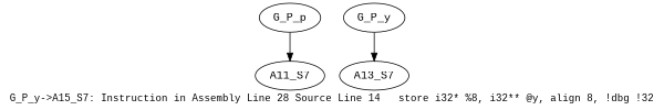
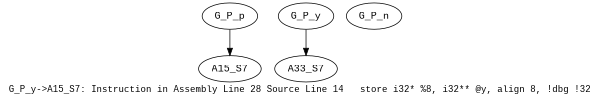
  digraph {
    fontname="Liberation Mono"
    fontsize=12
    label="G_P_y->A15_S7: Instruction in Assembly Line 28 Source Line 14	store i32* %8, i32** @y, align 8, !dbg !32"
    node [fontname="Liberation Mono"]
    edge [fontname="Liberation Mono"]
    G_P_p
-   A15_S7 [label=A11_S7]
+   A15_S7
    G_P_y
-   A13_S7
+   A13_S7 [label=A33_S7]
+   G_P_n
    G_P_p -> A15_S7
    G_P_y -> A13_S7
  }
